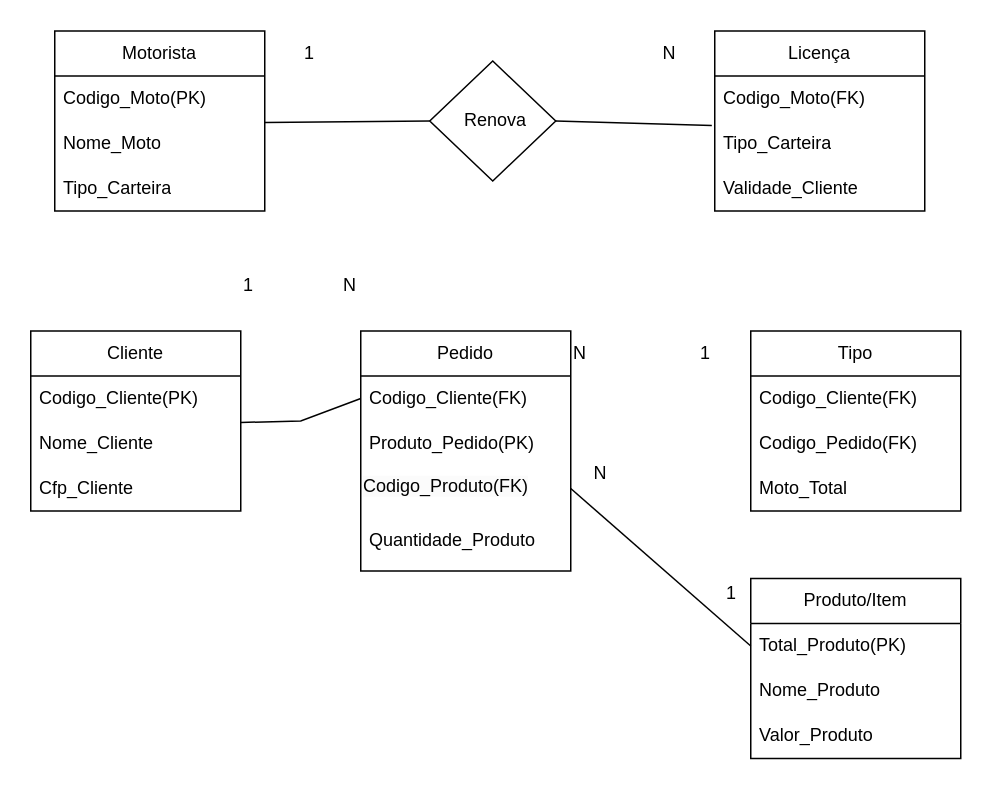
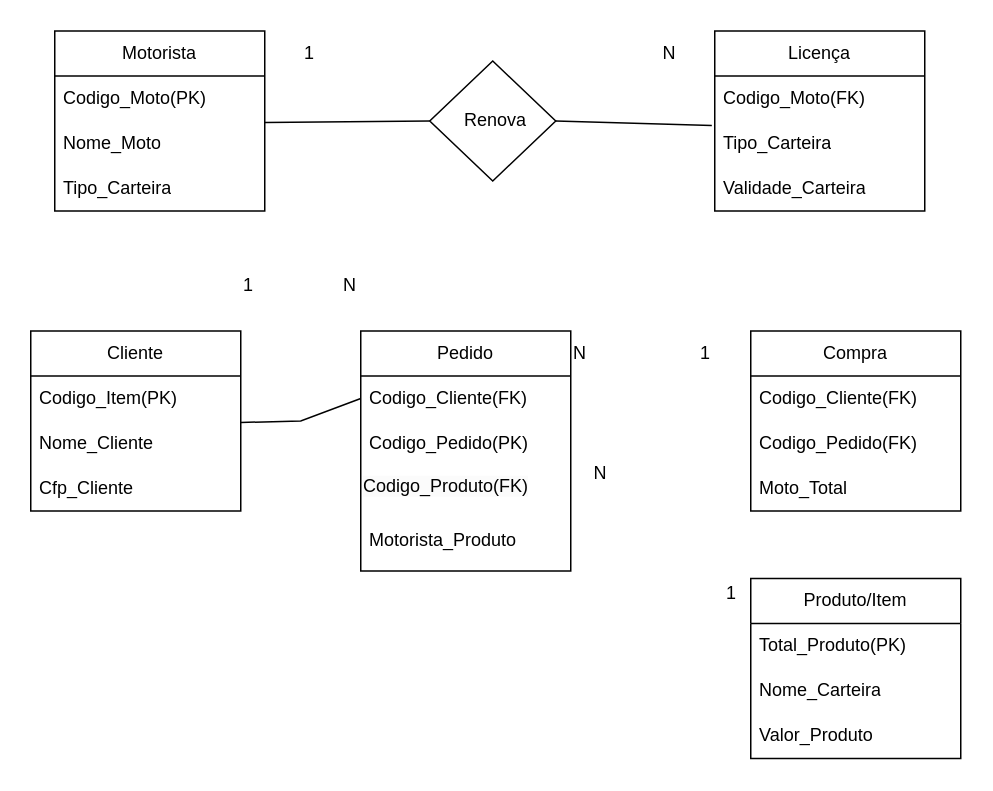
  <mxCell id="0" />
  <mxCell id="1" parent="0" />
  <mxCell id="2" value="Motorista" style="swimlane;fontStyle=0;childLayout=stackLayout;horizontal=1;startSize=30;horizontalStack=0;resizeParent=1;resizeParentMax=0;resizeLast=0;collapsible=1;marginBottom=0;whiteSpace=wrap;html=1;" vertex="1" parent="1"><mxGeometry x="36" y="20" width="140" height="120" as="geometry" /></mxCell>
  <mxCell id="3" value="Codigo_Moto(PK)" style="text;strokeColor=none;fillColor=none;align=left;verticalAlign=middle;spacingLeft=4;spacingRight=4;overflow=hidden;points=[[0,0.5],[1,0.5]];portConstraint=eastwest;rotatable=0;whiteSpace=wrap;html=1;" vertex="1" parent="2"><mxGeometry y="30" width="140" height="30" as="geometry" /></mxCell>
  <mxCell id="4" value="Nome_Moto" style="text;strokeColor=none;fillColor=none;align=left;verticalAlign=middle;spacingLeft=4;spacingRight=4;overflow=hidden;points=[[0,0.5],[1,0.5]];portConstraint=eastwest;rotatable=0;whiteSpace=wrap;html=1;" vertex="1" parent="2"><mxGeometry y="60" width="140" height="30" as="geometry" /></mxCell>
  <mxCell id="5" value="Tipo_Carteira" style="text;strokeColor=none;fillColor=none;align=left;verticalAlign=middle;spacingLeft=4;spacingRight=4;overflow=hidden;points=[[0,0.5],[1,0.5]];portConstraint=eastwest;rotatable=0;whiteSpace=wrap;html=1;" vertex="1" parent="2"><mxGeometry y="90" width="140" height="30" as="geometry" /></mxCell>
  <mxCell id="6" value="Licença" style="swimlane;fontStyle=0;childLayout=stackLayout;horizontal=1;startSize=30;horizontalStack=0;resizeParent=1;resizeParentMax=0;resizeLast=0;collapsible=1;marginBottom=0;whiteSpace=wrap;html=1;" vertex="1" parent="1"><mxGeometry x="476" y="20" width="140" height="120" as="geometry" /></mxCell>
  <mxCell id="7" value="Codigo_Moto(FK)" style="text;strokeColor=none;fillColor=none;align=left;verticalAlign=middle;spacingLeft=4;spacingRight=4;overflow=hidden;points=[[0,0.5],[1,0.5]];portConstraint=eastwest;rotatable=0;whiteSpace=wrap;html=1;" vertex="1" parent="6"><mxGeometry y="30" width="140" height="30" as="geometry" /></mxCell>
  <mxCell id="8" value="Tipo_Carteira" style="text;strokeColor=none;fillColor=none;align=left;verticalAlign=middle;spacingLeft=4;spacingRight=4;overflow=hidden;points=[[0,0.5],[1,0.5]];portConstraint=eastwest;rotatable=0;whiteSpace=wrap;html=1;" vertex="1" parent="6"><mxGeometry y="60" width="140" height="30" as="geometry" /></mxCell>
- <mxCell id="9" value="Validade_Cliente" style="text;strokeColor=none;fillColor=none;align=left;verticalAlign=middle;spacingLeft=4;spacingRight=4;overflow=hidden;points=[[0,0.5],[1,0.5]];portConstraint=eastwest;rotatable=0;whiteSpace=wrap;html=1;" vertex="1" parent="6"><mxGeometry y="90" width="140" height="30" as="geometry" /></mxCell>
+ <mxCell id="9" value="Validade_Carteira" style="text;strokeColor=none;fillColor=none;align=left;verticalAlign=middle;spacingLeft=4;spacingRight=4;overflow=hidden;points=[[0,0.5],[1,0.5]];portConstraint=eastwest;rotatable=0;whiteSpace=wrap;html=1;" vertex="1" parent="6"><mxGeometry y="90" width="140" height="30" as="geometry" /></mxCell>
  <mxCell id="10" value="" style="rhombus;whiteSpace=wrap;html=1;" vertex="1" parent="1"><mxGeometry x="286" y="40" width="84" height="80" as="geometry" /></mxCell>
  <mxCell id="11" value="" style="endArrow=none;html=1;rounded=0;exitX=1;exitY=0.033;exitDx=0;exitDy=0;exitPerimeter=0;" edge="1" parent="1" source="4"><mxGeometry width="50" height="50" relative="1" as="geometry"><mxPoint x="216" y="150" as="sourcePoint" /><mxPoint x="286" y="80" as="targetPoint" /><Array as="points"><mxPoint x="176" y="80" /></Array></mxGeometry></mxCell>
  <mxCell id="12" value="" style="endArrow=none;html=1;rounded=0;entryX=-0.014;entryY=0.1;entryDx=0;entryDy=0;entryPerimeter=0;exitX=1;exitY=0.5;exitDx=0;exitDy=0;" edge="1" parent="1" source="10" target="8"><mxGeometry width="50" height="50" relative="1" as="geometry"><mxPoint x="306" y="150" as="sourcePoint" /><mxPoint x="356" y="100" as="targetPoint" /></mxGeometry></mxCell>
  <mxCell id="13" value="Renova&lt;br&gt;" style="text;html=1;strokeColor=none;fillColor=none;align=center;verticalAlign=middle;whiteSpace=wrap;rounded=0;" vertex="1" parent="1"><mxGeometry x="300" y="25" width="60" height="110" as="geometry" /></mxCell>
  <mxCell id="14" value="1" style="text;html=1;strokeColor=none;fillColor=none;align=center;verticalAlign=middle;whiteSpace=wrap;rounded=0;" vertex="1" parent="1"><mxGeometry x="176" y="20" width="60" height="30" as="geometry" /></mxCell>
  <mxCell id="15" value="N" style="text;html=1;strokeColor=none;fillColor=none;align=center;verticalAlign=middle;whiteSpace=wrap;rounded=0;" vertex="1" parent="1"><mxGeometry x="416" y="20" width="60" height="30" as="geometry" /></mxCell>
  <mxCell id="16" value="Cliente" style="swimlane;fontStyle=0;childLayout=stackLayout;horizontal=1;startSize=30;horizontalStack=0;resizeParent=1;resizeParentMax=0;resizeLast=0;collapsible=1;marginBottom=0;whiteSpace=wrap;html=1;" vertex="1" parent="1"><mxGeometry x="20" y="220" width="140" height="120" as="geometry" /></mxCell>
- <mxCell id="17" value="Codigo_Cliente(PK)" style="text;strokeColor=none;fillColor=none;align=left;verticalAlign=middle;spacingLeft=4;spacingRight=4;overflow=hidden;points=[[0,0.5],[1,0.5]];portConstraint=eastwest;rotatable=0;whiteSpace=wrap;html=1;" vertex="1" parent="16"><mxGeometry y="30" width="140" height="30" as="geometry" /></mxCell>
+ <mxCell id="17" value="Codigo_Item(PK)" style="text;strokeColor=none;fillColor=none;align=left;verticalAlign=middle;spacingLeft=4;spacingRight=4;overflow=hidden;points=[[0,0.5],[1,0.5]];portConstraint=eastwest;rotatable=0;whiteSpace=wrap;html=1;" vertex="1" parent="16"><mxGeometry y="30" width="140" height="30" as="geometry" /></mxCell>
  <mxCell id="18" value="Nome_Cliente" style="text;strokeColor=none;fillColor=none;align=left;verticalAlign=middle;spacingLeft=4;spacingRight=4;overflow=hidden;points=[[0,0.5],[1,0.5]];portConstraint=eastwest;rotatable=0;whiteSpace=wrap;html=1;" vertex="1" parent="16"><mxGeometry y="60" width="140" height="30" as="geometry" /></mxCell>
  <mxCell id="19" value="Cfp_Cliente" style="text;strokeColor=none;fillColor=none;align=left;verticalAlign=middle;spacingLeft=4;spacingRight=4;overflow=hidden;points=[[0,0.5],[1,0.5]];portConstraint=eastwest;rotatable=0;whiteSpace=wrap;html=1;" vertex="1" parent="16"><mxGeometry y="90" width="140" height="30" as="geometry" /></mxCell>
  <mxCell id="20" value="Produto/Item" style="swimlane;fontStyle=0;childLayout=stackLayout;horizontal=1;startSize=30;horizontalStack=0;resizeParent=1;resizeParentMax=0;resizeLast=0;collapsible=1;marginBottom=0;whiteSpace=wrap;html=1;" vertex="1" parent="1"><mxGeometry x="500" y="385" width="140" height="120" as="geometry" /></mxCell>
  <mxCell id="21" value="Total_Produto(PK)" style="text;strokeColor=none;fillColor=none;align=left;verticalAlign=middle;spacingLeft=4;spacingRight=4;overflow=hidden;points=[[0,0.5],[1,0.5]];portConstraint=eastwest;rotatable=0;whiteSpace=wrap;html=1;" vertex="1" parent="20"><mxGeometry y="30" width="140" height="30" as="geometry" /></mxCell>
- <mxCell id="22" value="Nome_Produto" style="text;strokeColor=none;fillColor=none;align=left;verticalAlign=middle;spacingLeft=4;spacingRight=4;overflow=hidden;points=[[0,0.5],[1,0.5]];portConstraint=eastwest;rotatable=0;whiteSpace=wrap;html=1;" vertex="1" parent="20"><mxGeometry y="60" width="140" height="30" as="geometry" /></mxCell>
+ <mxCell id="22" value="Nome_Carteira" style="text;strokeColor=none;fillColor=none;align=left;verticalAlign=middle;spacingLeft=4;spacingRight=4;overflow=hidden;points=[[0,0.5],[1,0.5]];portConstraint=eastwest;rotatable=0;whiteSpace=wrap;html=1;" vertex="1" parent="20"><mxGeometry y="60" width="140" height="30" as="geometry" /></mxCell>
  <mxCell id="23" value="Valor_Produto" style="text;strokeColor=none;fillColor=none;align=left;verticalAlign=middle;spacingLeft=4;spacingRight=4;overflow=hidden;points=[[0,0.5],[1,0.5]];portConstraint=eastwest;rotatable=0;whiteSpace=wrap;html=1;" vertex="1" parent="20"><mxGeometry y="90" width="140" height="30" as="geometry" /></mxCell>
  <mxCell id="24" value="" style="endArrow=none;html=1;rounded=0;exitX=1;exitY=0.033;exitDx=0;exitDy=0;exitPerimeter=0;entryX=0;entryY=0.5;entryDx=0;entryDy=0;" edge="1" parent="1" source="18" target="27"><mxGeometry width="50" height="50" relative="1" as="geometry"><mxPoint x="200" y="350" as="sourcePoint" /><mxPoint x="270" y="280" as="targetPoint" /><Array as="points"><mxPoint x="160" y="280" /><mxPoint x="200" y="280" /></Array></mxGeometry></mxCell>
- <mxCell id="25" value="" style="endArrow=none;html=1;rounded=0;entryX=0;entryY=0.5;entryDx=0;entryDy=0;exitX=1;exitY=0.5;exitDx=0;exitDy=0;" edge="1" parent="1" source="29" target="21"><mxGeometry width="50" height="50" relative="1" as="geometry"><mxPoint x="354" y="280" as="sourcePoint" /><mxPoint x="430" y="440" as="targetPoint" /><Array as="points" /></mxGeometry></mxCell>
  <mxCell id="26" value="Pedido" style="swimlane;fontStyle=0;childLayout=stackLayout;horizontal=1;startSize=30;horizontalStack=0;resizeParent=1;resizeParentMax=0;resizeLast=0;collapsible=1;marginBottom=0;whiteSpace=wrap;html=1;" vertex="1" parent="1"><mxGeometry x="240" y="220" width="140" height="160" as="geometry" /></mxCell>
  <mxCell id="27" value="Codigo_Cliente(FK)" style="text;strokeColor=none;fillColor=none;align=left;verticalAlign=middle;spacingLeft=4;spacingRight=4;overflow=hidden;points=[[0,0.5],[1,0.5]];portConstraint=eastwest;rotatable=0;whiteSpace=wrap;html=1;" vertex="1" parent="26"><mxGeometry y="30" width="140" height="30" as="geometry" /></mxCell>
- <mxCell id="28" value="Produto_Pedido(PK)" style="text;strokeColor=none;fillColor=none;align=left;verticalAlign=middle;spacingLeft=4;spacingRight=4;overflow=hidden;points=[[0,0.5],[1,0.5]];portConstraint=eastwest;rotatable=0;whiteSpace=wrap;html=1;" vertex="1" parent="26"><mxGeometry y="60" width="140" height="30" as="geometry" /></mxCell>
+ <mxCell id="28" value="Codigo_Pedido(PK)" style="text;strokeColor=none;fillColor=none;align=left;verticalAlign=middle;spacingLeft=4;spacingRight=4;overflow=hidden;points=[[0,0.5],[1,0.5]];portConstraint=eastwest;rotatable=0;whiteSpace=wrap;html=1;" vertex="1" parent="26"><mxGeometry y="60" width="140" height="30" as="geometry" /></mxCell>
  <mxCell id="29" value="&lt;span style=&quot;color: rgb(0, 0, 0); font-family: Helvetica; font-size: 12px; font-style: normal; font-variant-ligatures: normal; font-variant-caps: normal; font-weight: 400; letter-spacing: normal; orphans: 2; text-align: left; text-indent: 0px; text-transform: none; widows: 2; word-spacing: 0px; -webkit-text-stroke-width: 0px; background-color: rgb(251, 251, 251); text-decoration-thickness: initial; text-decoration-style: initial; text-decoration-color: initial; float: none; display: inline !important;&quot;&gt;Codigo_Produto(FK)&lt;/span&gt;" style="text;whiteSpace=wrap;html=1;" vertex="1" parent="26"><mxGeometry y="90" width="140" height="30" as="geometry" /></mxCell>
- <mxCell id="30" value="Quantidade_Produto" style="text;strokeColor=none;fillColor=none;align=left;verticalAlign=middle;spacingLeft=4;spacingRight=4;overflow=hidden;points=[[0,0.5],[1,0.5]];portConstraint=eastwest;rotatable=0;whiteSpace=wrap;html=1;" vertex="1" parent="26"><mxGeometry y="120" width="140" height="40" as="geometry" /></mxCell>
+ <mxCell id="30" value="Motorista_Produto" style="text;strokeColor=none;fillColor=none;align=left;verticalAlign=middle;spacingLeft=4;spacingRight=4;overflow=hidden;points=[[0,0.5],[1,0.5]];portConstraint=eastwest;rotatable=0;whiteSpace=wrap;html=1;" vertex="1" parent="26"><mxGeometry y="120" width="140" height="40" as="geometry" /></mxCell>
  <mxCell id="31" value="1&amp;nbsp; &amp;nbsp; &amp;nbsp; &amp;nbsp; &amp;nbsp; &amp;nbsp; &amp;nbsp; &amp;nbsp; &amp;nbsp; N" style="text;html=1;strokeColor=none;fillColor=none;align=left;verticalAlign=middle;whiteSpace=wrap;rounded=0;" vertex="1" parent="1"><mxGeometry x="160" y="175" width="80" height="30" as="geometry" /></mxCell>
  <mxCell id="32" value="N&amp;nbsp; &amp;nbsp; &amp;nbsp; &amp;nbsp; &amp;nbsp; &amp;nbsp; &amp;nbsp;" style="text;html=1;strokeColor=none;fillColor=none;align=left;verticalAlign=middle;whiteSpace=wrap;rounded=0;" vertex="1" parent="1"><mxGeometry x="380" y="220" width="80" height="30" as="geometry" /></mxCell>
- <mxCell id="33" value="Tipo" style="swimlane;fontStyle=0;childLayout=stackLayout;horizontal=1;startSize=30;horizontalStack=0;resizeParent=1;resizeParentMax=0;resizeLast=0;collapsible=1;marginBottom=0;whiteSpace=wrap;html=1;" vertex="1" parent="1"><mxGeometry x="500" y="220" width="140" height="120" as="geometry" /></mxCell>
+ <mxCell id="33" value="Compra" style="swimlane;fontStyle=0;childLayout=stackLayout;horizontal=1;startSize=30;horizontalStack=0;resizeParent=1;resizeParentMax=0;resizeLast=0;collapsible=1;marginBottom=0;whiteSpace=wrap;html=1;" vertex="1" parent="1"><mxGeometry x="500" y="220" width="140" height="120" as="geometry" /></mxCell>
  <mxCell id="34" value="Codigo_Cliente(FK)" style="text;strokeColor=none;fillColor=none;align=left;verticalAlign=middle;spacingLeft=4;spacingRight=4;overflow=hidden;points=[[0,0.5],[1,0.5]];portConstraint=eastwest;rotatable=0;whiteSpace=wrap;html=1;" vertex="1" parent="33"><mxGeometry y="30" width="140" height="30" as="geometry" /></mxCell>
  <mxCell id="35" value="Codigo_Pedido(FK)" style="text;strokeColor=none;fillColor=none;align=left;verticalAlign=middle;spacingLeft=4;spacingRight=4;overflow=hidden;points=[[0,0.5],[1,0.5]];portConstraint=eastwest;rotatable=0;whiteSpace=wrap;html=1;" vertex="1" parent="33"><mxGeometry y="60" width="140" height="30" as="geometry" /></mxCell>
  <mxCell id="36" value="Moto_Total" style="text;strokeColor=none;fillColor=none;align=left;verticalAlign=middle;spacingLeft=4;spacingRight=4;overflow=hidden;points=[[0,0.5],[1,0.5]];portConstraint=eastwest;rotatable=0;whiteSpace=wrap;html=1;" vertex="1" parent="33"><mxGeometry y="90" width="140" height="30" as="geometry" /></mxCell>
  <mxCell id="37" value="1" style="text;html=1;strokeColor=none;fillColor=none;align=center;verticalAlign=middle;whiteSpace=wrap;rounded=0;" vertex="1" parent="1"><mxGeometry x="440" y="220" width="60" height="30" as="geometry" /></mxCell>
  <mxCell id="38" value="N" style="text;html=1;strokeColor=none;fillColor=none;align=center;verticalAlign=middle;whiteSpace=wrap;rounded=0;" vertex="1" parent="1"><mxGeometry x="370" y="300" width="60" height="30" as="geometry" /></mxCell>
  <mxCell id="39" value="&amp;nbsp; &amp;nbsp; &amp;nbsp; &amp;nbsp; 1" style="text;html=1;strokeColor=none;fillColor=none;align=center;verticalAlign=middle;whiteSpace=wrap;rounded=0;" vertex="1" parent="1"><mxGeometry x="444" y="380" width="60" height="30" as="geometry" /></mxCell>
